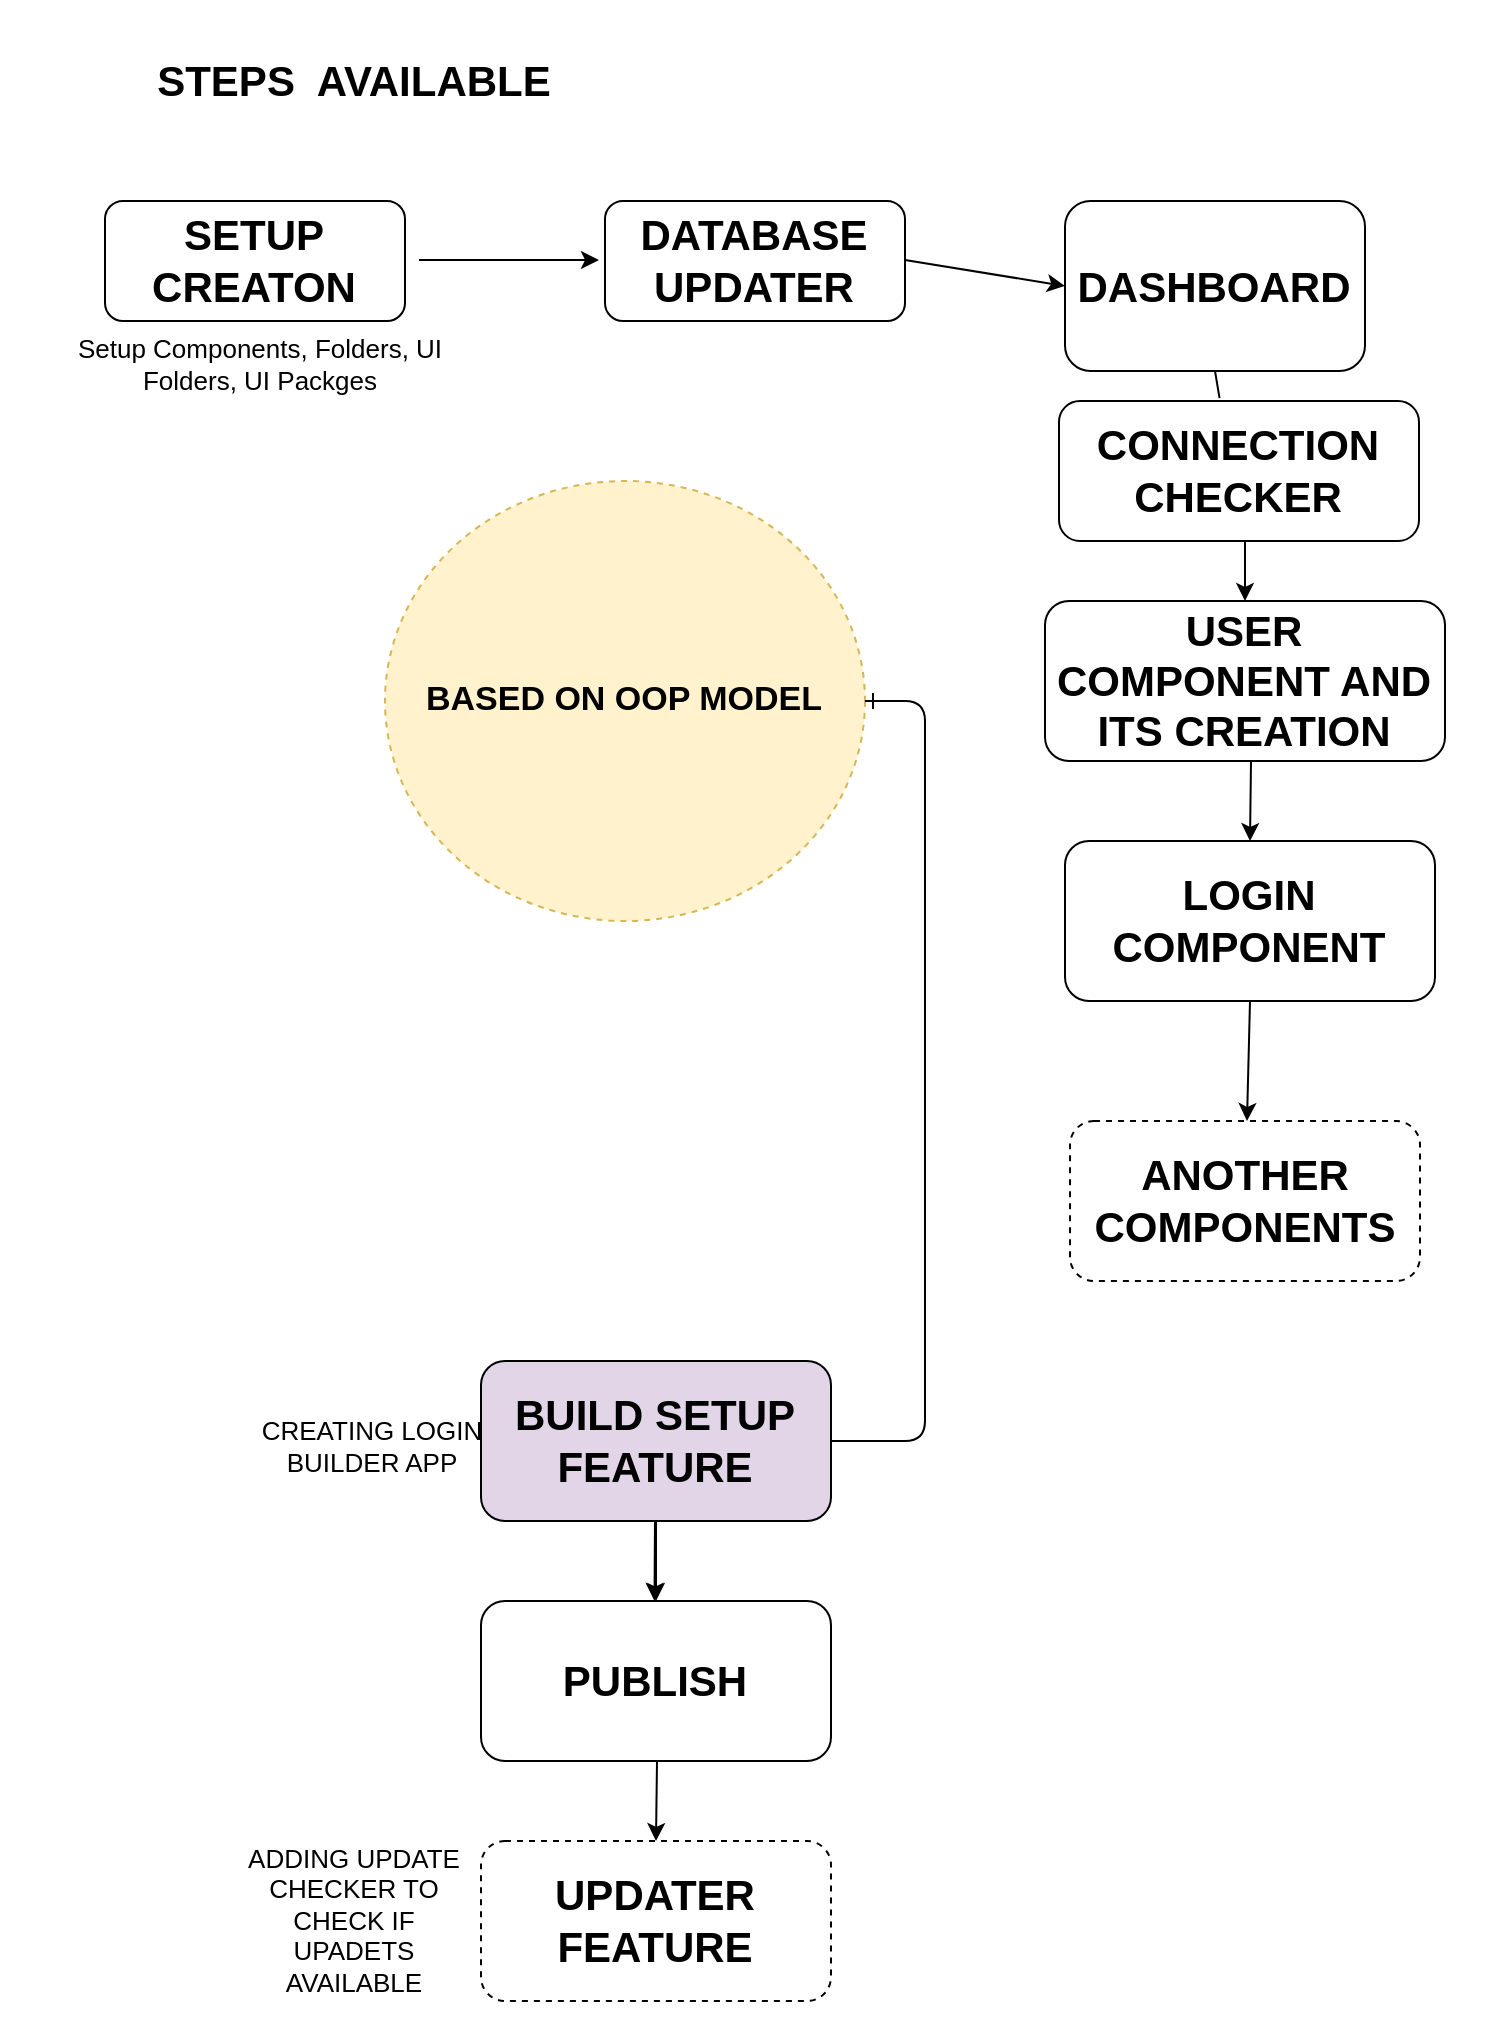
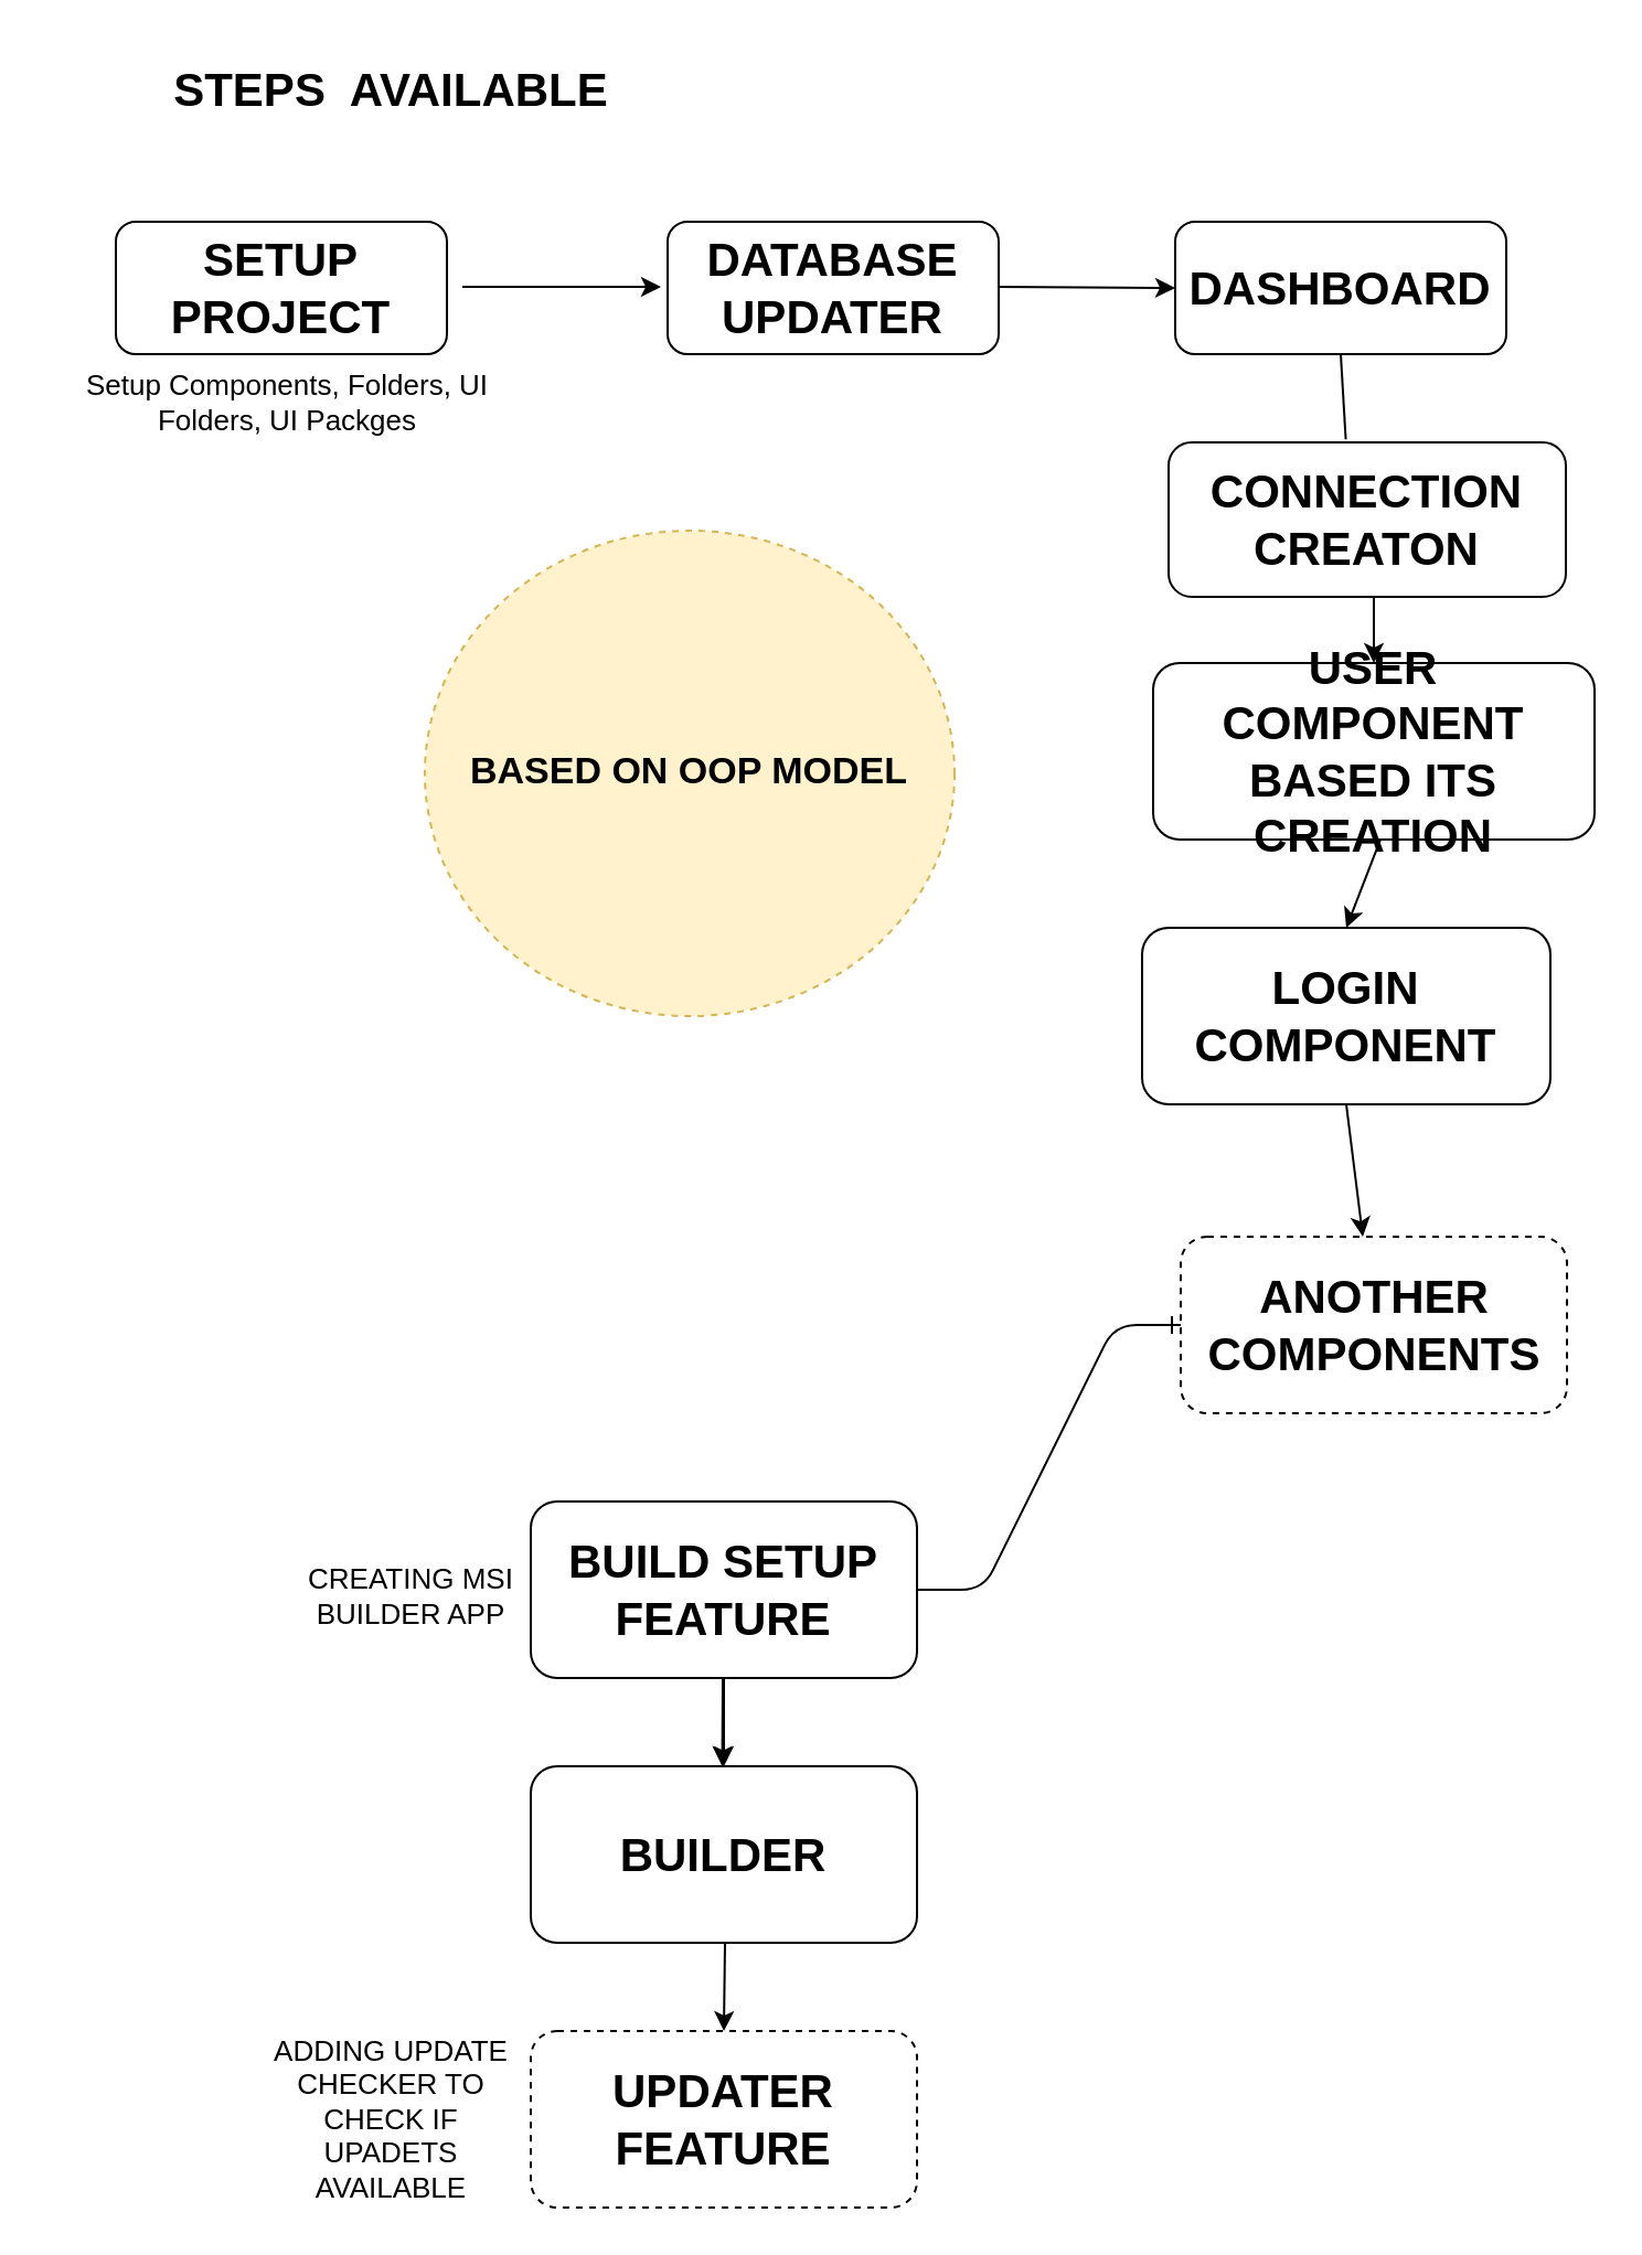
  <mxCell id="0" />
  <mxCell id="1" parent="0" />
  <mxCell id="2" value="STEPS&amp;nbsp; AVAILABLE" style="text;html=1;strokeColor=none;fillColor=none;align=center;verticalAlign=middle;whiteSpace=wrap;rounded=0;fontStyle=1;fontSize=21;" vertex="1" parent="1"><mxGeometry x="62" y="20" width="230" height="40" as="geometry" /></mxCell>
- <mxCell id="3" value="SETUP CREATON" style="rounded=1;whiteSpace=wrap;html=1;fontSize=21;fontStyle=1" vertex="1" parent="1"><mxGeometry x="52" y="100" width="150" height="60" as="geometry" /></mxCell>
+ <mxCell id="3" value="SETUP PROJECT" style="rounded=1;whiteSpace=wrap;html=1;fontSize=21;fontStyle=1" vertex="1" parent="1"><mxGeometry x="52" y="100" width="150" height="60" as="geometry" /></mxCell>
  <mxCell id="4" value="DATABASE UPDATER" style="rounded=1;whiteSpace=wrap;html=1;fontSize=21;fontStyle=1" vertex="1" parent="1"><mxGeometry x="302" y="100" width="150" height="60" as="geometry" /></mxCell>
- <mxCell id="5" value="DASHBOARD" style="rounded=1;whiteSpace=wrap;html=1;fontSize=21;fontStyle=1" vertex="1" parent="1"><mxGeometry x="532" y="100" width="150" height="85" as="geometry" /></mxCell>
+ <mxCell id="5" value="DASHBOARD" style="rounded=1;whiteSpace=wrap;html=1;fontSize=21;fontStyle=1" vertex="1" parent="1"><mxGeometry x="532" y="100" width="150" height="60" as="geometry" /></mxCell>
  <mxCell id="6" value="Setup Components, Folders, UI Folders, UI Packges" style="text;html=1;strokeColor=none;fillColor=none;align=center;verticalAlign=middle;whiteSpace=wrap;rounded=0;fontSize=13;" vertex="1" parent="1"><mxGeometry x="20" y="147" width="220" height="70" as="geometry" /></mxCell>
- <mxCell id="7" value="CONNECTION CHECKER" style="rounded=1;whiteSpace=wrap;html=1;fontSize=21;fontStyle=1" vertex="1" parent="1"><mxGeometry x="529" y="200" width="180" height="70" as="geometry" /></mxCell>
- <mxCell id="8" value="USER COMPONENT AND ITS CREATION" style="rounded=1;whiteSpace=wrap;html=1;fontSize=21;fontStyle=1" vertex="1" parent="1"><mxGeometry x="522" y="300" width="200" height="80" as="geometry" /></mxCell>
- <mxCell id="9" value="LOGIN COMPONENT" style="rounded=1;whiteSpace=wrap;html=1;fontSize=21;fontStyle=1" vertex="1" parent="1"><mxGeometry x="532" y="420" width="185" height="80" as="geometry" /></mxCell>
+ <mxCell id="7" value="CONNECTION CREATON" style="rounded=1;whiteSpace=wrap;html=1;fontSize=21;fontStyle=1" vertex="1" parent="1"><mxGeometry x="529" y="200" width="180" height="70" as="geometry" /></mxCell>
+ <mxCell id="8" value="USER COMPONENT BASED ITS CREATION" style="rounded=1;whiteSpace=wrap;html=1;fontSize=21;fontStyle=1" vertex="1" parent="1"><mxGeometry x="522" y="300" width="200" height="80" as="geometry" /></mxCell>
+ <mxCell id="9" value="LOGIN COMPONENT" style="rounded=1;whiteSpace=wrap;html=1;fontSize=21;fontStyle=1" vertex="1" parent="1"><mxGeometry x="517" y="420" width="185" height="80" as="geometry" /></mxCell>
  <mxCell id="10" value="ANOTHER COMPONENTS" style="rounded=1;whiteSpace=wrap;html=1;fontSize=21;fontStyle=1;dashed=1;" vertex="1" parent="1"><mxGeometry x="534.5" y="560" width="175" height="80" as="geometry" /></mxCell>
  <mxCell id="11" value="BASED ON OOP MODEL" style="ellipse;whiteSpace=wrap;html=1;fontSize=17;fontStyle=1;fillColor=#fff2cc;strokeColor=#d6b656;dashed=1;" vertex="1" parent="1"><mxGeometry x="192" y="240" width="240" height="220" as="geometry" /></mxCell>
  <mxCell id="12" value="" style="edgeStyle=orthogonalEdgeStyle;rounded=0;orthogonalLoop=1;jettySize=auto;html=1;fontSize=17;" edge="1" parent="1" source="13" target="14"><mxGeometry relative="1" as="geometry" /></mxCell>
- <mxCell id="13" value="BUILD SETUP FEATURE" style="rounded=1;whiteSpace=wrap;html=1;fontSize=21;fontStyle=1;fillColor=#e1d5e7;" vertex="1" parent="1"><mxGeometry x="240" y="680" width="175" height="80" as="geometry" /></mxCell>
- <mxCell id="14" value="PUBLISH" style="rounded=1;whiteSpace=wrap;html=1;fontSize=21;fontStyle=1" vertex="1" parent="1"><mxGeometry x="240" y="800" width="175" height="80" as="geometry" /></mxCell>
+ <mxCell id="13" value="BUILD SETUP FEATURE" style="rounded=1;whiteSpace=wrap;html=1;fontSize=21;fontStyle=1" vertex="1" parent="1"><mxGeometry x="240" y="680" width="175" height="80" as="geometry" /></mxCell>
+ <mxCell id="14" value="BUILDER" style="rounded=1;whiteSpace=wrap;html=1;fontSize=21;fontStyle=1" vertex="1" parent="1"><mxGeometry x="240" y="800" width="175" height="80" as="geometry" /></mxCell>
  <mxCell id="15" value="UPDATER FEATURE" style="rounded=1;whiteSpace=wrap;html=1;fontSize=21;fontStyle=1;dashed=1;" vertex="1" parent="1"><mxGeometry x="240" y="920" width="175" height="80" as="geometry" /></mxCell>
- <mxCell id="16" value="CREATING LOGIN BUILDER APP" style="text;html=1;strokeColor=none;fillColor=none;align=center;verticalAlign=middle;whiteSpace=wrap;rounded=0;fontSize=13;" vertex="1" parent="1"><mxGeometry x="126" y="688" width="120" height="70" as="geometry" /></mxCell>
+ <mxCell id="16" value="CREATING MSI BUILDER APP" style="text;html=1;strokeColor=none;fillColor=none;align=center;verticalAlign=middle;whiteSpace=wrap;rounded=0;fontSize=13;" vertex="1" parent="1"><mxGeometry x="126" y="688" width="120" height="70" as="geometry" /></mxCell>
  <mxCell id="17" value="ADDING UPDATE CHECKER TO CHECK IF UPADETS AVAILABLE" style="text;html=1;strokeColor=none;fillColor=none;align=center;verticalAlign=middle;whiteSpace=wrap;rounded=0;fontSize=13;" vertex="1" parent="1"><mxGeometry x="117" y="925" width="120" height="70" as="geometry" /></mxCell>
  <mxCell id="18" value="" style="endArrow=classic;html=1;fontSize=17;" edge="1" parent="1"><mxGeometry width="50" height="50" relative="1" as="geometry"><mxPoint x="209" y="129.5" as="sourcePoint" /><mxPoint x="299" y="129.5" as="targetPoint" /></mxGeometry></mxCell>
  <mxCell id="19" value="" style="endArrow=classic;html=1;fontSize=17;" edge="1" parent="1" target="8"><mxGeometry width="50" height="50" relative="1" as="geometry"><mxPoint x="622" y="270" as="sourcePoint" /><mxPoint x="682" y="270.5" as="targetPoint" /></mxGeometry></mxCell>
  <mxCell id="20" value="" style="endArrow=none;html=1;fontSize=17;exitX=0.5;exitY=1;exitDx=0;exitDy=0;entryX=0.446;entryY=-0.02;entryDx=0;entryDy=0;entryPerimeter=0;" edge="1" parent="1" source="5" target="7"><mxGeometry width="50" height="50" relative="1" as="geometry"><mxPoint x="612" y="170" as="sourcePoint" /><mxPoint x="608" y="190" as="targetPoint" /></mxGeometry></mxCell>
  <mxCell id="21" value="" style="endArrow=classic;html=1;fontSize=17;entryX=0;entryY=0.5;entryDx=0;entryDy=0;" edge="1" parent="1" target="5"><mxGeometry width="50" height="50" relative="1" as="geometry"><mxPoint x="452" y="129.5" as="sourcePoint" /><mxPoint x="542" y="129.5" as="targetPoint" /></mxGeometry></mxCell>
  <mxCell id="22" value="" style="endArrow=classic;html=1;fontSize=17;entryX=0.5;entryY=0;entryDx=0;entryDy=0;" edge="1" parent="1" target="9"><mxGeometry width="50" height="50" relative="1" as="geometry"><mxPoint x="625" y="380" as="sourcePoint" /><mxPoint x="632" y="310" as="targetPoint" /></mxGeometry></mxCell>
  <mxCell id="23" value="" style="endArrow=classic;html=1;fontSize=17;exitX=0.5;exitY=1;exitDx=0;exitDy=0;" edge="1" parent="1" source="9" target="10"><mxGeometry width="50" height="50" relative="1" as="geometry"><mxPoint x="635" y="390" as="sourcePoint" /><mxPoint x="634.5" y="430" as="targetPoint" /></mxGeometry></mxCell>
- <mxCell id="24" value="" style="edgeStyle=entityRelationEdgeStyle;fontSize=12;html=1;endArrow=ERone;endFill=1;" edge="1" parent="1" source="13" target="11"><mxGeometry width="100" height="100" relative="1" as="geometry"><mxPoint x="372" y="650" as="sourcePoint" /><mxPoint x="472" y="550" as="targetPoint" /></mxGeometry></mxCell>
+ <mxCell id="24" value="" style="edgeStyle=entityRelationEdgeStyle;fontSize=12;html=1;endArrow=ERone;endFill=1;entryX=0;entryY=0.5;entryDx=0;entryDy=0;" edge="1" parent="1" source="13" target="10"><mxGeometry width="100" height="100" relative="1" as="geometry"><mxPoint x="372" y="650" as="sourcePoint" /><mxPoint x="472" y="550" as="targetPoint" /></mxGeometry></mxCell>
  <mxCell id="25" value="" style="endArrow=classic;html=1;fontSize=17;" edge="1" parent="1"><mxGeometry width="50" height="50" relative="1" as="geometry"><mxPoint x="327" y="760" as="sourcePoint" /><mxPoint x="326.75" y="800" as="targetPoint" /></mxGeometry></mxCell>
  <mxCell id="26" value="" style="endArrow=classic;html=1;fontSize=17;entryX=0.5;entryY=0;entryDx=0;entryDy=0;" edge="1" parent="1" target="15"><mxGeometry width="50" height="50" relative="1" as="geometry"><mxPoint x="328" y="880" as="sourcePoint" /><mxPoint x="336.75" y="810" as="targetPoint" /></mxGeometry></mxCell>
